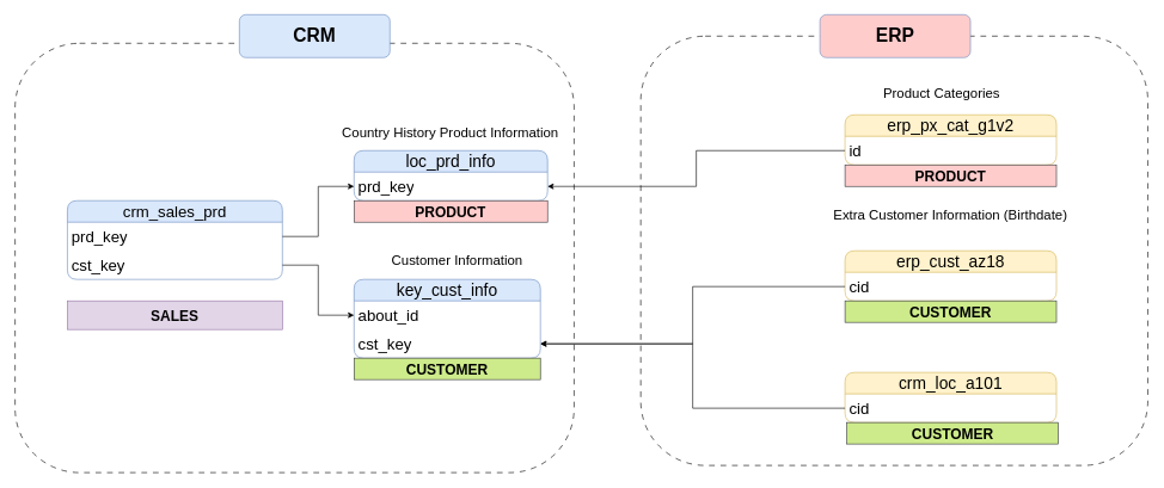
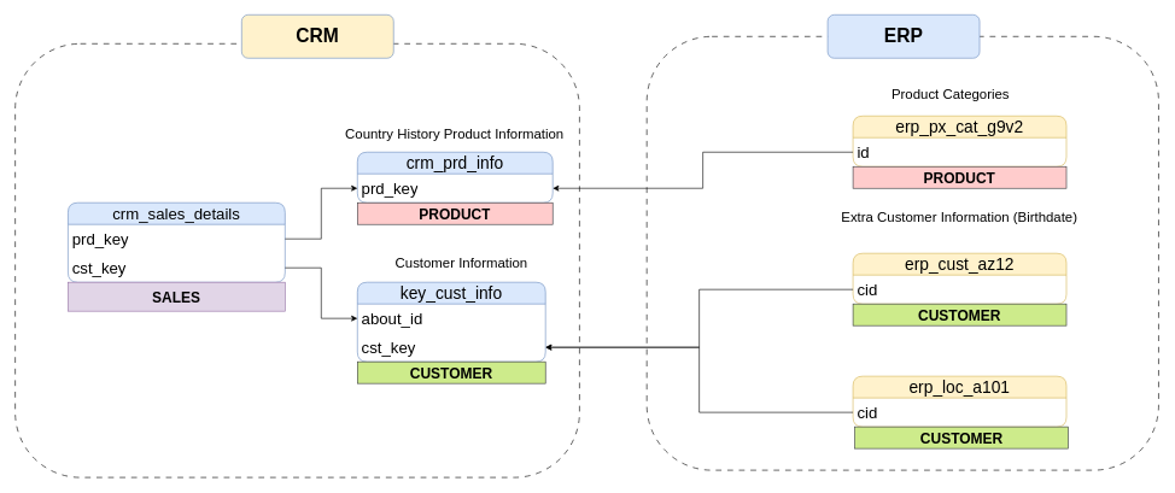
  <mxCell id="0" />
  <mxCell id="1" parent="0" />
  <mxCell id="2" value="&lt;font style=&quot;font-size: 23px;&quot;&gt;key_cust_info&lt;/font&gt;" style="swimlane;fontStyle=0;childLayout=stackLayout;horizontal=1;startSize=30;horizontalStack=0;resizeParent=1;resizeParentMax=0;resizeLast=0;collapsible=1;marginBottom=0;whiteSpace=wrap;html=1;rounded=1;shadow=0;swimlaneLine=1;strokeColor=#6c8ebf;fillColor=#dae8fc;fontSize=26;" parent="1" vertex="1"><mxGeometry x="493" y="390" width="260" height="110" as="geometry"><mxRectangle x="90" y="220" width="60" height="30" as="alternateBounds" /></mxGeometry></mxCell>
  <mxCell id="3" value="&lt;font style=&quot;font-size: 22px;&quot;&gt;about_id&lt;/font&gt;" style="text;strokeColor=none;fillColor=none;align=left;verticalAlign=middle;spacingLeft=4;spacingRight=4;overflow=hidden;points=[[0,0.5],[1,0.5]];portConstraint=eastwest;rotatable=0;whiteSpace=wrap;html=1;fontSize=26;" parent="2" vertex="1"><mxGeometry y="30" width="260" height="40" as="geometry" /></mxCell>
  <mxCell id="4" value="&lt;font style=&quot;font-size: 22px;&quot;&gt;cst_key&lt;/font&gt;" style="text;strokeColor=none;fillColor=none;align=left;verticalAlign=middle;spacingLeft=4;spacingRight=4;overflow=hidden;points=[[0,0.5],[1,0.5]];portConstraint=eastwest;rotatable=0;whiteSpace=wrap;html=1;fontSize=26;" parent="2" vertex="1"><mxGeometry y="70" width="260" height="40" as="geometry" /></mxCell>
  <mxCell id="5" style="edgeStyle=orthogonalEdgeStyle;rounded=0;orthogonalLoop=1;jettySize=auto;html=1;exitX=1;exitY=0.5;exitDx=0;exitDy=0;" parent="2" source="3" target="3" edge="1"><mxGeometry relative="1" as="geometry" /></mxCell>
  <mxCell id="6" value="&lt;font style=&quot;font-size: 19px;&quot;&gt;Customer Information&lt;/font&gt;" style="text;html=1;align=center;verticalAlign=middle;whiteSpace=wrap;rounded=0;" parent="1" vertex="1"><mxGeometry x="536.75" y="350" width="200" height="30" as="geometry" /></mxCell>
- <mxCell id="7" value="&lt;font style=&quot;font-size: 23px;&quot;&gt;loc_prd_info&lt;/font&gt;" style="swimlane;fontStyle=0;childLayout=stackLayout;horizontal=1;startSize=30;horizontalStack=0;resizeParent=1;resizeParentMax=0;resizeLast=0;collapsible=1;marginBottom=0;whiteSpace=wrap;html=1;rounded=1;shadow=0;swimlaneLine=1;strokeColor=#6c8ebf;fillColor=#dae8fc;fontSize=26;" parent="1" vertex="1"><mxGeometry x="493" y="210" width="270" height="70" as="geometry"><mxRectangle x="90" y="220" width="60" height="30" as="alternateBounds" /></mxGeometry></mxCell>
+ <mxCell id="7" value="&lt;font style=&quot;font-size: 23px;&quot;&gt;crm_prd_info&lt;/font&gt;" style="swimlane;fontStyle=0;childLayout=stackLayout;horizontal=1;startSize=30;horizontalStack=0;resizeParent=1;resizeParentMax=0;resizeLast=0;collapsible=1;marginBottom=0;whiteSpace=wrap;html=1;rounded=1;shadow=0;swimlaneLine=1;strokeColor=#6c8ebf;fillColor=#dae8fc;fontSize=26;" parent="1" vertex="1"><mxGeometry x="493" y="210" width="270" height="70" as="geometry"><mxRectangle x="90" y="220" width="60" height="30" as="alternateBounds" /></mxGeometry></mxCell>
  <mxCell id="8" value="&lt;font style=&quot;font-size: 22px;&quot;&gt;prd_key&lt;/font&gt;" style="text;strokeColor=none;fillColor=none;align=left;verticalAlign=middle;spacingLeft=4;spacingRight=4;overflow=hidden;points=[[0,0.5],[1,0.5]];portConstraint=eastwest;rotatable=0;whiteSpace=wrap;html=1;fontSize=26;" parent="7" vertex="1"><mxGeometry y="30" width="270" height="40" as="geometry" /></mxCell>
  <mxCell id="9" value="&lt;font style=&quot;font-size: 19px;&quot;&gt;Country History Product Information&lt;/font&gt;" style="text;html=1;align=center;verticalAlign=middle;whiteSpace=wrap;rounded=0;" parent="1" vertex="1"><mxGeometry x="472.37" y="170" width="311.25" height="30" as="geometry" /></mxCell>
- <mxCell id="10" value="&lt;font style=&quot;font-size: 22px;&quot;&gt;crm_sales_prd&lt;/font&gt;" style="swimlane;fontStyle=0;childLayout=stackLayout;horizontal=1;startSize=30;horizontalStack=0;resizeParent=1;resizeParentMax=0;resizeLast=0;collapsible=1;marginBottom=0;whiteSpace=wrap;html=1;rounded=1;shadow=0;swimlaneLine=1;strokeColor=#6c8ebf;fillColor=#dae8fc;fontSize=26;" parent="1" vertex="1"><mxGeometry x="93" y="280" width="300" height="110" as="geometry"><mxRectangle x="90" y="220" width="60" height="30" as="alternateBounds" /></mxGeometry></mxCell>
+ <mxCell id="10" value="&lt;font style=&quot;font-size: 22px;&quot;&gt;crm_sales_details&lt;/font&gt;" style="swimlane;fontStyle=0;childLayout=stackLayout;horizontal=1;startSize=30;horizontalStack=0;resizeParent=1;resizeParentMax=0;resizeLast=0;collapsible=1;marginBottom=0;whiteSpace=wrap;html=1;rounded=1;shadow=0;swimlaneLine=1;strokeColor=#6c8ebf;fillColor=#dae8fc;fontSize=26;" parent="1" vertex="1"><mxGeometry x="93" y="280" width="300" height="110" as="geometry"><mxRectangle x="90" y="220" width="60" height="30" as="alternateBounds" /></mxGeometry></mxCell>
  <mxCell id="11" value="&lt;span style=&quot;font-size: 22px;&quot;&gt;prd_key&lt;/span&gt;" style="text;strokeColor=none;fillColor=none;align=left;verticalAlign=middle;spacingLeft=4;spacingRight=4;overflow=hidden;points=[[0,0.5],[1,0.5]];portConstraint=eastwest;rotatable=0;whiteSpace=wrap;html=1;fontSize=26;" parent="10" vertex="1"><mxGeometry y="30" width="300" height="40" as="geometry" /></mxCell>
  <mxCell id="12" value="&lt;span style=&quot;font-size: 22px;&quot;&gt;cst_key&lt;/span&gt;" style="text;strokeColor=none;fillColor=none;align=left;verticalAlign=middle;spacingLeft=4;spacingRight=4;overflow=hidden;points=[[0,0.5],[1,0.5]];portConstraint=eastwest;rotatable=0;whiteSpace=wrap;html=1;fontSize=26;" parent="10" vertex="1"><mxGeometry y="70" width="300" height="40" as="geometry" /></mxCell>
  <mxCell id="13" style="edgeStyle=orthogonalEdgeStyle;rounded=0;orthogonalLoop=1;jettySize=auto;html=1;entryX=0;entryY=0.5;entryDx=0;entryDy=0;" parent="1" source="12" target="3" edge="1"><mxGeometry relative="1" as="geometry" /></mxCell>
  <mxCell id="14" style="edgeStyle=orthogonalEdgeStyle;rounded=0;orthogonalLoop=1;jettySize=auto;html=1;entryX=0;entryY=0.5;entryDx=0;entryDy=0;" parent="1" source="11" target="8" edge="1"><mxGeometry relative="1" as="geometry" /></mxCell>
- <mxCell id="15" value="&lt;font style=&quot;font-size: 23px;&quot;&gt;erp_cust_az18&lt;/font&gt;" style="swimlane;fontStyle=0;childLayout=stackLayout;horizontal=1;startSize=30;horizontalStack=0;resizeParent=1;resizeParentMax=0;resizeLast=0;collapsible=1;marginBottom=0;whiteSpace=wrap;html=1;rounded=1;shadow=0;swimlaneLine=1;strokeColor=#d6b656;fillColor=#fff2cc;fontSize=26;" parent="1" vertex="1"><mxGeometry x="1178" y="350" width="295" height="70" as="geometry"><mxRectangle x="90" y="220" width="60" height="30" as="alternateBounds" /></mxGeometry></mxCell>
+ <mxCell id="15" value="&lt;font style=&quot;font-size: 23px;&quot;&gt;erp_cust_az12&lt;/font&gt;" style="swimlane;fontStyle=0;childLayout=stackLayout;horizontal=1;startSize=30;horizontalStack=0;resizeParent=1;resizeParentMax=0;resizeLast=0;collapsible=1;marginBottom=0;whiteSpace=wrap;html=1;rounded=1;shadow=0;swimlaneLine=1;strokeColor=#d6b656;fillColor=#fff2cc;fontSize=26;" parent="1" vertex="1"><mxGeometry x="1178" y="350" width="295" height="70" as="geometry"><mxRectangle x="90" y="220" width="60" height="30" as="alternateBounds" /></mxGeometry></mxCell>
  <mxCell id="16" value="&lt;span style=&quot;font-size: 22px;&quot;&gt;cid&lt;/span&gt;" style="text;strokeColor=none;fillColor=none;align=left;verticalAlign=middle;spacingLeft=4;spacingRight=4;overflow=hidden;points=[[0,0.5],[1,0.5]];portConstraint=eastwest;rotatable=0;whiteSpace=wrap;html=1;fontSize=26;" parent="15" vertex="1"><mxGeometry y="30" width="295" height="40" as="geometry" /></mxCell>
  <mxCell id="17" value="&lt;font style=&quot;font-size: 19px;&quot;&gt;Extra Customer Information (Birthdate)&amp;nbsp;&lt;/font&gt;" style="text;html=1;align=center;verticalAlign=middle;whiteSpace=wrap;rounded=0;" parent="1" vertex="1"><mxGeometry x="1153" y="285" width="350" height="30" as="geometry" /></mxCell>
  <mxCell id="18" style="edgeStyle=orthogonalEdgeStyle;rounded=0;orthogonalLoop=1;jettySize=auto;html=1;exitX=0;exitY=0.5;exitDx=0;exitDy=0;entryX=1;entryY=0.5;entryDx=0;entryDy=0;" parent="1" source="16" target="4" edge="1"><mxGeometry relative="1" as="geometry" /></mxCell>
- <mxCell id="19" value="&lt;font style=&quot;font-size: 23px;&quot;&gt;crm_loc&lt;/font&gt;&lt;span style=&quot;font-size: 23px; background-color: transparent; color: light-dark(rgb(0, 0, 0), rgb(255, 255, 255));&quot;&gt;_a101&lt;/span&gt;" style="swimlane;fontStyle=0;childLayout=stackLayout;horizontal=1;startSize=30;horizontalStack=0;resizeParent=1;resizeParentMax=0;resizeLast=0;collapsible=1;marginBottom=0;whiteSpace=wrap;html=1;rounded=1;shadow=0;swimlaneLine=1;strokeColor=#d6b656;fillColor=#fff2cc;fontSize=26;" parent="1" vertex="1"><mxGeometry x="1178" y="520" width="295" height="70" as="geometry"><mxRectangle x="90" y="220" width="60" height="30" as="alternateBounds" /></mxGeometry></mxCell>
+ <mxCell id="19" value="&lt;font style=&quot;font-size: 23px;&quot;&gt;erp_loc&lt;/font&gt;&lt;span style=&quot;font-size: 23px; background-color: transparent; color: light-dark(rgb(0, 0, 0), rgb(255, 255, 255));&quot;&gt;_a101&lt;/span&gt;" style="swimlane;fontStyle=0;childLayout=stackLayout;horizontal=1;startSize=30;horizontalStack=0;resizeParent=1;resizeParentMax=0;resizeLast=0;collapsible=1;marginBottom=0;whiteSpace=wrap;html=1;rounded=1;shadow=0;swimlaneLine=1;strokeColor=#d6b656;fillColor=#fff2cc;fontSize=26;" parent="1" vertex="1"><mxGeometry x="1178" y="520" width="295" height="70" as="geometry"><mxRectangle x="90" y="220" width="60" height="30" as="alternateBounds" /></mxGeometry></mxCell>
  <mxCell id="20" value="&lt;span style=&quot;font-size: 22px;&quot;&gt;cid&lt;/span&gt;" style="text;strokeColor=none;fillColor=none;align=left;verticalAlign=middle;spacingLeft=4;spacingRight=4;overflow=hidden;points=[[0,0.5],[1,0.5]];portConstraint=eastwest;rotatable=0;whiteSpace=wrap;html=1;fontSize=26;" parent="19" vertex="1"><mxGeometry y="30" width="295" height="40" as="geometry" /></mxCell>
  <mxCell id="21" style="edgeStyle=orthogonalEdgeStyle;rounded=0;orthogonalLoop=1;jettySize=auto;html=1;entryX=1;entryY=0.5;entryDx=0;entryDy=0;" parent="1" source="20" target="4" edge="1"><mxGeometry relative="1" as="geometry"><mxPoint x="863" y="550" as="targetPoint" /></mxGeometry></mxCell>
- <mxCell id="22" value="&lt;font style=&quot;font-size: 23px;&quot;&gt;erp_px_cat_g1v2&lt;/font&gt;" style="swimlane;fontStyle=0;childLayout=stackLayout;horizontal=1;startSize=30;horizontalStack=0;resizeParent=1;resizeParentMax=0;resizeLast=0;collapsible=1;marginBottom=0;whiteSpace=wrap;html=1;rounded=1;shadow=0;swimlaneLine=1;strokeColor=#d6b656;fillColor=#fff2cc;fontSize=26;" parent="1" vertex="1"><mxGeometry x="1178" y="160" width="295" height="70" as="geometry"><mxRectangle x="90" y="220" width="60" height="30" as="alternateBounds" /></mxGeometry></mxCell>
+ <mxCell id="22" value="&lt;font style=&quot;font-size: 23px;&quot;&gt;erp_px_cat_g9v2&lt;/font&gt;" style="swimlane;fontStyle=0;childLayout=stackLayout;horizontal=1;startSize=30;horizontalStack=0;resizeParent=1;resizeParentMax=0;resizeLast=0;collapsible=1;marginBottom=0;whiteSpace=wrap;html=1;rounded=1;shadow=0;swimlaneLine=1;strokeColor=#d6b656;fillColor=#fff2cc;fontSize=26;" parent="1" vertex="1"><mxGeometry x="1178" y="160" width="295" height="70" as="geometry"><mxRectangle x="90" y="220" width="60" height="30" as="alternateBounds" /></mxGeometry></mxCell>
  <mxCell id="23" value="&lt;span style=&quot;font-size: 22px;&quot;&gt;id&lt;/span&gt;" style="text;strokeColor=none;fillColor=none;align=left;verticalAlign=middle;spacingLeft=4;spacingRight=4;overflow=hidden;points=[[0,0.5],[1,0.5]];portConstraint=eastwest;rotatable=0;whiteSpace=wrap;html=1;fontSize=26;" parent="22" vertex="1"><mxGeometry y="30" width="295" height="40" as="geometry" /></mxCell>
  <mxCell id="24" value="&lt;span style=&quot;font-size: 19px;&quot;&gt;Product Categories&lt;/span&gt;" style="text;html=1;align=center;verticalAlign=middle;whiteSpace=wrap;rounded=0;" parent="1" vertex="1"><mxGeometry x="1123" y="115" width="380" height="30" as="geometry" /></mxCell>
  <mxCell id="25" style="edgeStyle=orthogonalEdgeStyle;rounded=0;orthogonalLoop=1;jettySize=auto;html=1;entryX=1;entryY=0.5;entryDx=0;entryDy=0;" parent="1" source="23" target="8" edge="1"><mxGeometry relative="1" as="geometry" /></mxCell>
  <mxCell id="26" value="" style="rounded=1;whiteSpace=wrap;html=1;fillColor=none;dashed=1;dashPattern=8 8;fontStyle=1" parent="1" vertex="1"><mxGeometry x="20" y="60" width="780" height="600" as="geometry" /></mxCell>
- <mxCell id="27" value="&lt;font style=&quot;font-size: 26px;&quot;&gt;CRM&lt;/font&gt;" style="rounded=1;whiteSpace=wrap;html=1;fillColor=#dae8fc;strokeColor=#6c8ebf;fontStyle=1" parent="1" vertex="1"><mxGeometry x="333" y="20" width="210" height="60" as="geometry" /></mxCell>
+ <mxCell id="27" value="&lt;font style=&quot;font-size: 26px;&quot;&gt;CRM&lt;/font&gt;" style="rounded=1;whiteSpace=wrap;html=1;fillColor=#fff2cc;strokeColor=#6c8ebf;fontStyle=1;" parent="1" vertex="1"><mxGeometry x="333" y="20" width="210" height="60" as="geometry" /></mxCell>
  <mxCell id="28" value="" style="rounded=1;whiteSpace=wrap;html=1;fillColor=none;dashed=1;dashPattern=8 8;" parent="1" vertex="1"><mxGeometry x="893" width="707.5" height="600" as="geometry" y="50" /></mxCell>
- <mxCell id="29" value="&lt;font style=&quot;font-size: 26px;&quot;&gt;ERP&lt;/font&gt;" style="rounded=1;whiteSpace=wrap;html=1;fillColor=#ffcccc;strokeColor=#6c8ebf;fontStyle=1;" parent="1" vertex="1"><mxGeometry x="1143" y="20" width="210" height="60" as="geometry" /></mxCell>
+ <mxCell id="29" value="&lt;font style=&quot;font-size: 26px;&quot;&gt;ERP&lt;/font&gt;" style="rounded=1;whiteSpace=wrap;html=1;fillColor=#dae8fc;strokeColor=#6c8ebf;fontStyle=1" parent="1" vertex="1"><mxGeometry x="1143" y="20" width="210" height="60" as="geometry" /></mxCell>
  <mxCell id="30" value="&lt;font style=&quot;font-size: 20px;&quot;&gt;PRODUCT&lt;/font&gt;" style="text;html=1;strokeColor=#36393d;fillColor=#ffcccc;align=center;verticalAlign=middle;whiteSpace=wrap;overflow=hidden;fontStyle=1" vertex="1" parent="1"><mxGeometry x="1178" y="230" width="295" height="30" as="geometry" /></mxCell>
  <mxCell id="31" value="&lt;font style=&quot;font-size: 20px;&quot;&gt;PRODUCT&lt;/font&gt;" style="text;html=1;strokeColor=#36393d;fillColor=#ffcccc;align=center;verticalAlign=middle;whiteSpace=wrap;overflow=hidden;fontStyle=1" vertex="1" parent="1"><mxGeometry x="493" y="280" width="270" height="30" as="geometry" /></mxCell>
  <mxCell id="32" value="&lt;font style=&quot;font-size: 20px;&quot;&gt;CUSTOMER&lt;/font&gt;" style="text;html=1;strokeColor=#36393d;fillColor=#cdeb8b;align=center;verticalAlign=middle;whiteSpace=wrap;overflow=hidden;fontStyle=1" vertex="1" parent="1"><mxGeometry x="1178" y="420" width="295" height="30" as="geometry" /></mxCell>
  <mxCell id="33" value="&lt;font style=&quot;font-size: 20px;&quot;&gt;CUSTOMER&lt;/font&gt;" style="text;html=1;strokeColor=#36393d;fillColor=#cdeb8b;align=center;verticalAlign=middle;whiteSpace=wrap;overflow=hidden;fontStyle=1" vertex="1" parent="1"><mxGeometry x="1180.5" y="590" width="295" height="30" as="geometry" /></mxCell>
  <mxCell id="34" value="&lt;font style=&quot;font-size: 20px;&quot;&gt;CUSTOMER&lt;/font&gt;" style="text;html=1;strokeColor=#36393d;fillColor=#cdeb8b;align=center;verticalAlign=middle;whiteSpace=wrap;overflow=hidden;fontStyle=1" vertex="1" parent="1"><mxGeometry x="493" y="500" width="260" height="30" as="geometry" /></mxCell>
- <mxCell id="35" value="&lt;span style=&quot;font-size: 20px;&quot;&gt;SALES&lt;/span&gt;" style="text;html=1;strokeColor=#9673a6;fillColor=#e1d5e7;align=center;verticalAlign=middle;whiteSpace=wrap;overflow=hidden;fontStyle=1;" vertex="1" parent="1"><mxGeometry x="93" y="420" width="300" height="40" as="geometry" /></mxCell>
+ <mxCell id="35" value="&lt;span style=&quot;font-size: 20px;&quot;&gt;SALES&lt;/span&gt;" style="text;html=1;strokeColor=#9673a6;fillColor=#e1d5e7;align=center;verticalAlign=middle;whiteSpace=wrap;overflow=hidden;fontStyle=1;" vertex="1" parent="1"><mxGeometry x="93" y="390" width="300" height="40" as="geometry" /></mxCell>
